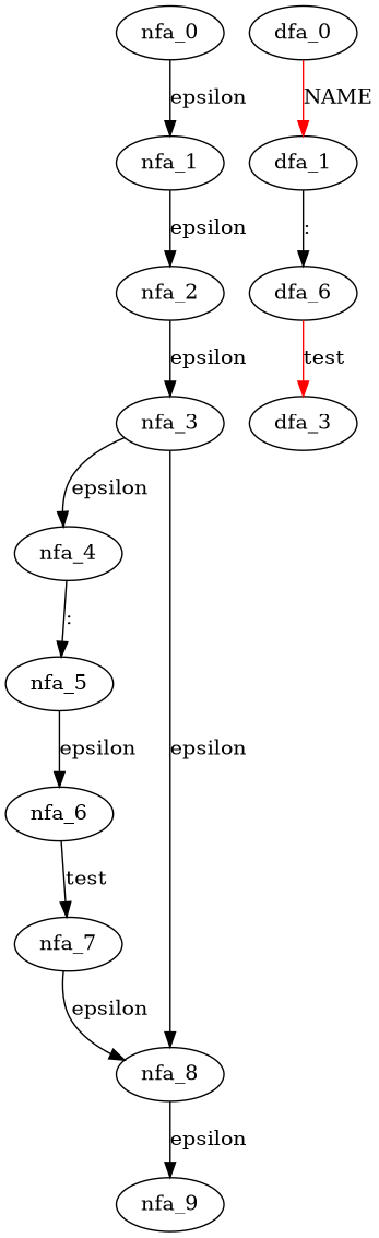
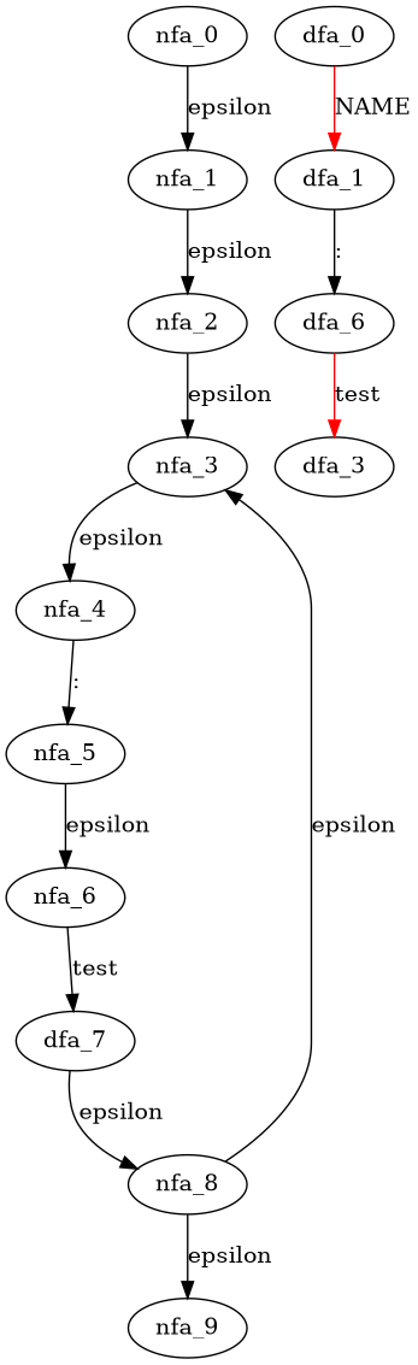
  digraph {
    nfa_0
    nfa_1
    nfa_2
    nfa_3
    nfa_4
    nfa_8
    nfa_5
    nfa_6
-   nfa_7
+   nfa_7 [label=dfa_7]
    nfa_9
    dfa_0
    dfa_1
    n13 [label=dfa_6]
    dfa_3
    subgraph sub_1 {
      nfa_0
      nfa_1
      nfa_2
      nfa_3
      nfa_4
      nfa_8
      nfa_5
      nfa_6
      nfa_7
      nfa_9
    }
    subgraph sub_2 {
      dfa_0
      dfa_1
      n13
      dfa_3
    }
    nfa_0 -> nfa_1 [label=epsilon]
    nfa_1 -> nfa_2 [label=epsilon]
    nfa_2 -> nfa_3 [label=epsilon]
    nfa_3 -> nfa_4 [label=epsilon]
-   nfa_3 -> nfa_8 [label=epsilon]
+   nfa_8 -> nfa_3 [label=epsilon]
    nfa_4 -> nfa_5 [label=":"]
    nfa_8 -> nfa_9 [label=epsilon]
    nfa_5 -> nfa_6 [label=epsilon]
    nfa_6 -> nfa_7 [label=test]
    nfa_7 -> nfa_8 [label=epsilon]
    dfa_0 -> dfa_1 [color=red label=NAME]
    dfa_1 -> n13 [label=":"]
    n13 -> dfa_3 [color=red label=test]
  }
